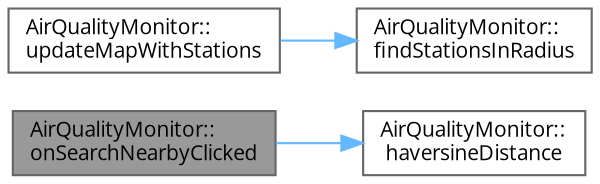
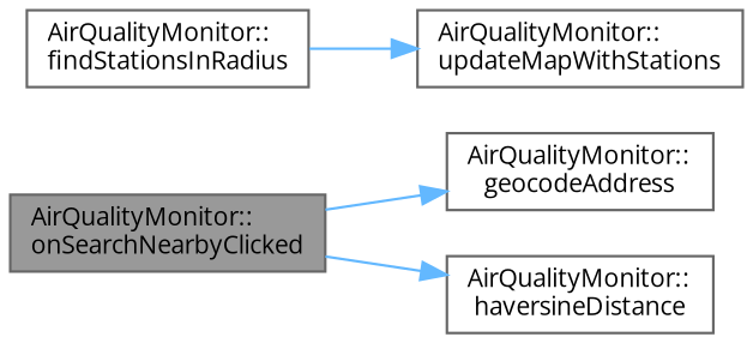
  digraph {
    fontname="Open Sans"
    rankdir=LR
    node [color=grey40 fillcolor=white fontname="Open Sans" fontsize=10 shape=box style=filled]
    edge [color=steelblue1 fontname="Open Sans" fontsize=10 labelfontname=Helvetica labelfontsize=10 style=solid]
    n1 [color=gray40 fillcolor=grey60 fontcolor=black height=0.2 label="AirQualityMonitor::\lonSearchNearbyClicked" width=0.4]
+   n2 [height=0.2 label="AirQualityMonitor::\lgeocodeAddress" width=0.4]
    n3 [height=0.2 label="AirQualityMonitor::\lhaversineDistance" width=0.4]
    n4 [height=0.2 label="AirQualityMonitor::\lfindStationsInRadius" width=0.4]
    n5 [height=0.2 label="AirQualityMonitor::\lupdateMapWithStations" width=0.4]
+   n1 -> n2
    n1 -> n3
-   n5 -> n4
+   n4 -> n5
  }
